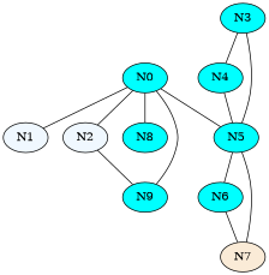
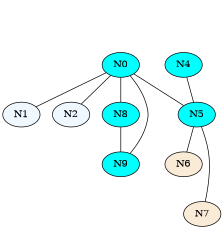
  graph {
    node [fillcolor="#00FFFF" style=filled]
-   N6
+   N6 [fillcolor="#FAEBD7"]
    N7 [fillcolor="#FAEBD7"]
    N1 [fillcolor="#F0F8FF"]
    N2 [fillcolor="#F0F8FF"]
    N0
-   N3
    N4
    N5
    N8
    N9
    subgraph sub_1 {
      N6
      N7
    }
    subgraph sub_2 {
      N1
      N2
    }
    subgraph sub_3 {
      N0
-     N3
      N4
      N5
      N8
      N9
    }
-   N6 -- N7
    N0 -- N1
    N0 -- N2
    N0 -- N5
    N0 -- N8
    N0 -- N9
-   N3 -- N4
-   N3 -- N5
    N4 -- N5
    N5 -- N6
    N5 -- N7
-   N2 -- N9
+   N8 -- N9
  }
